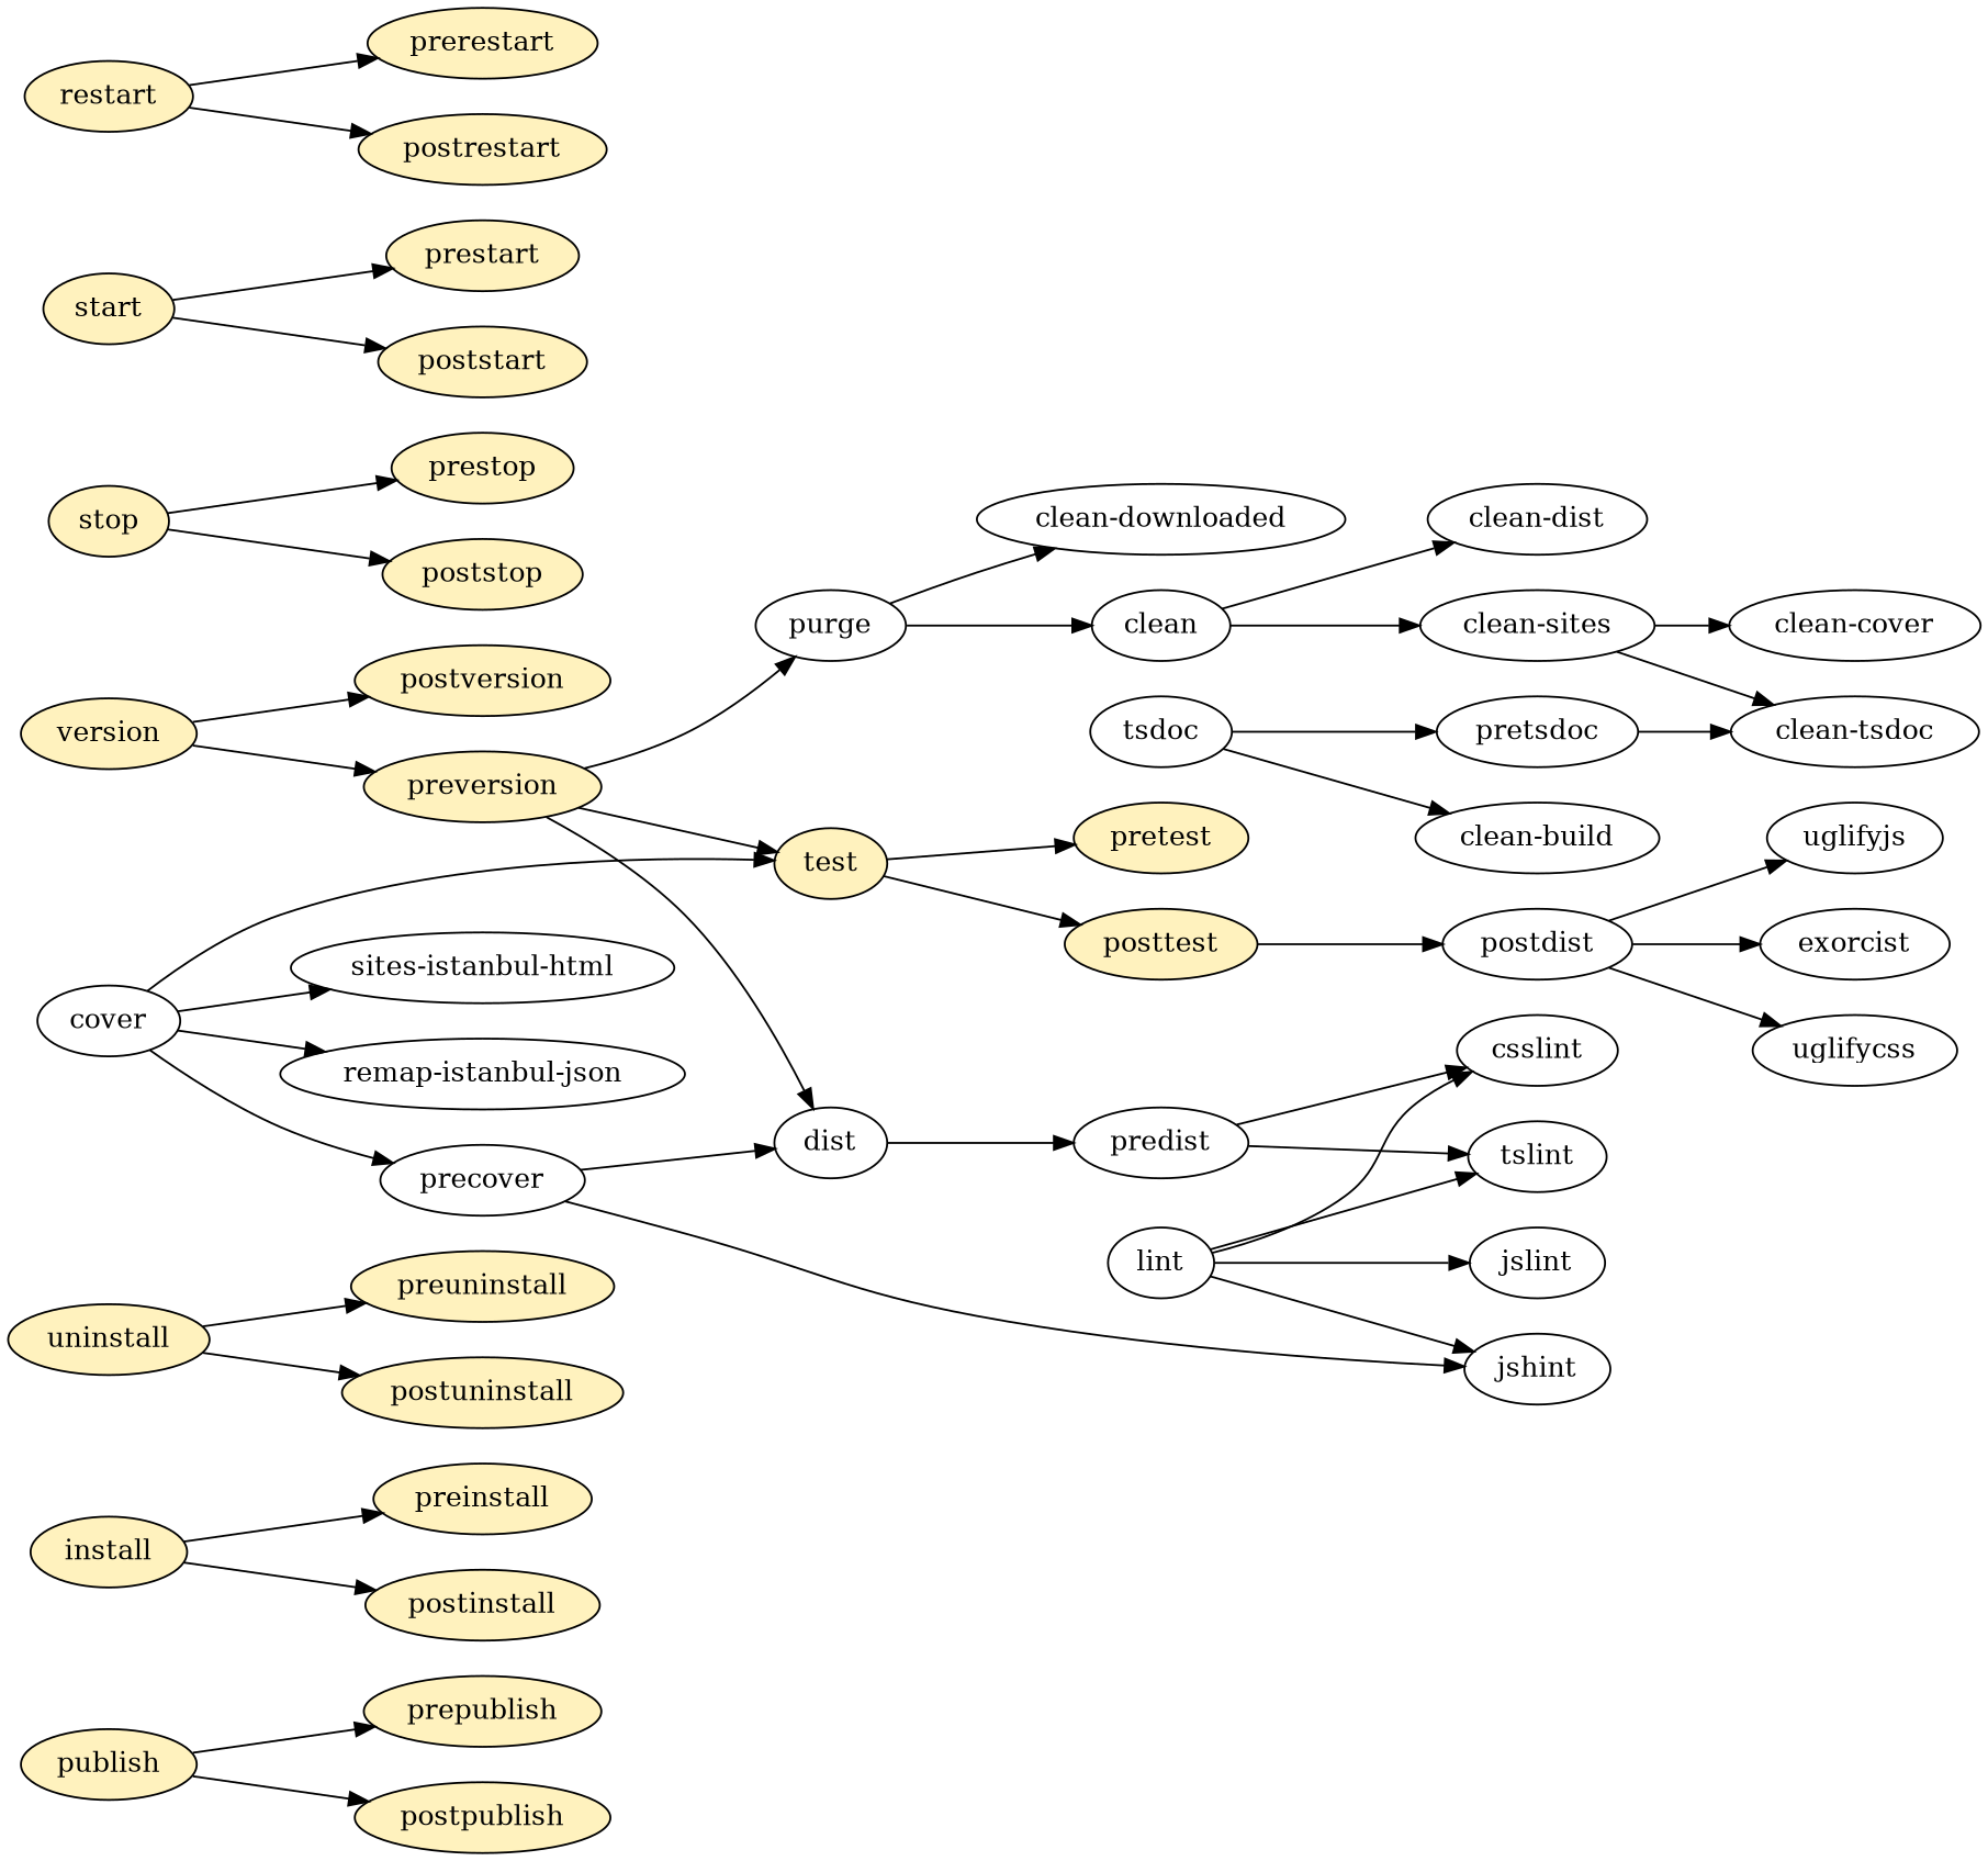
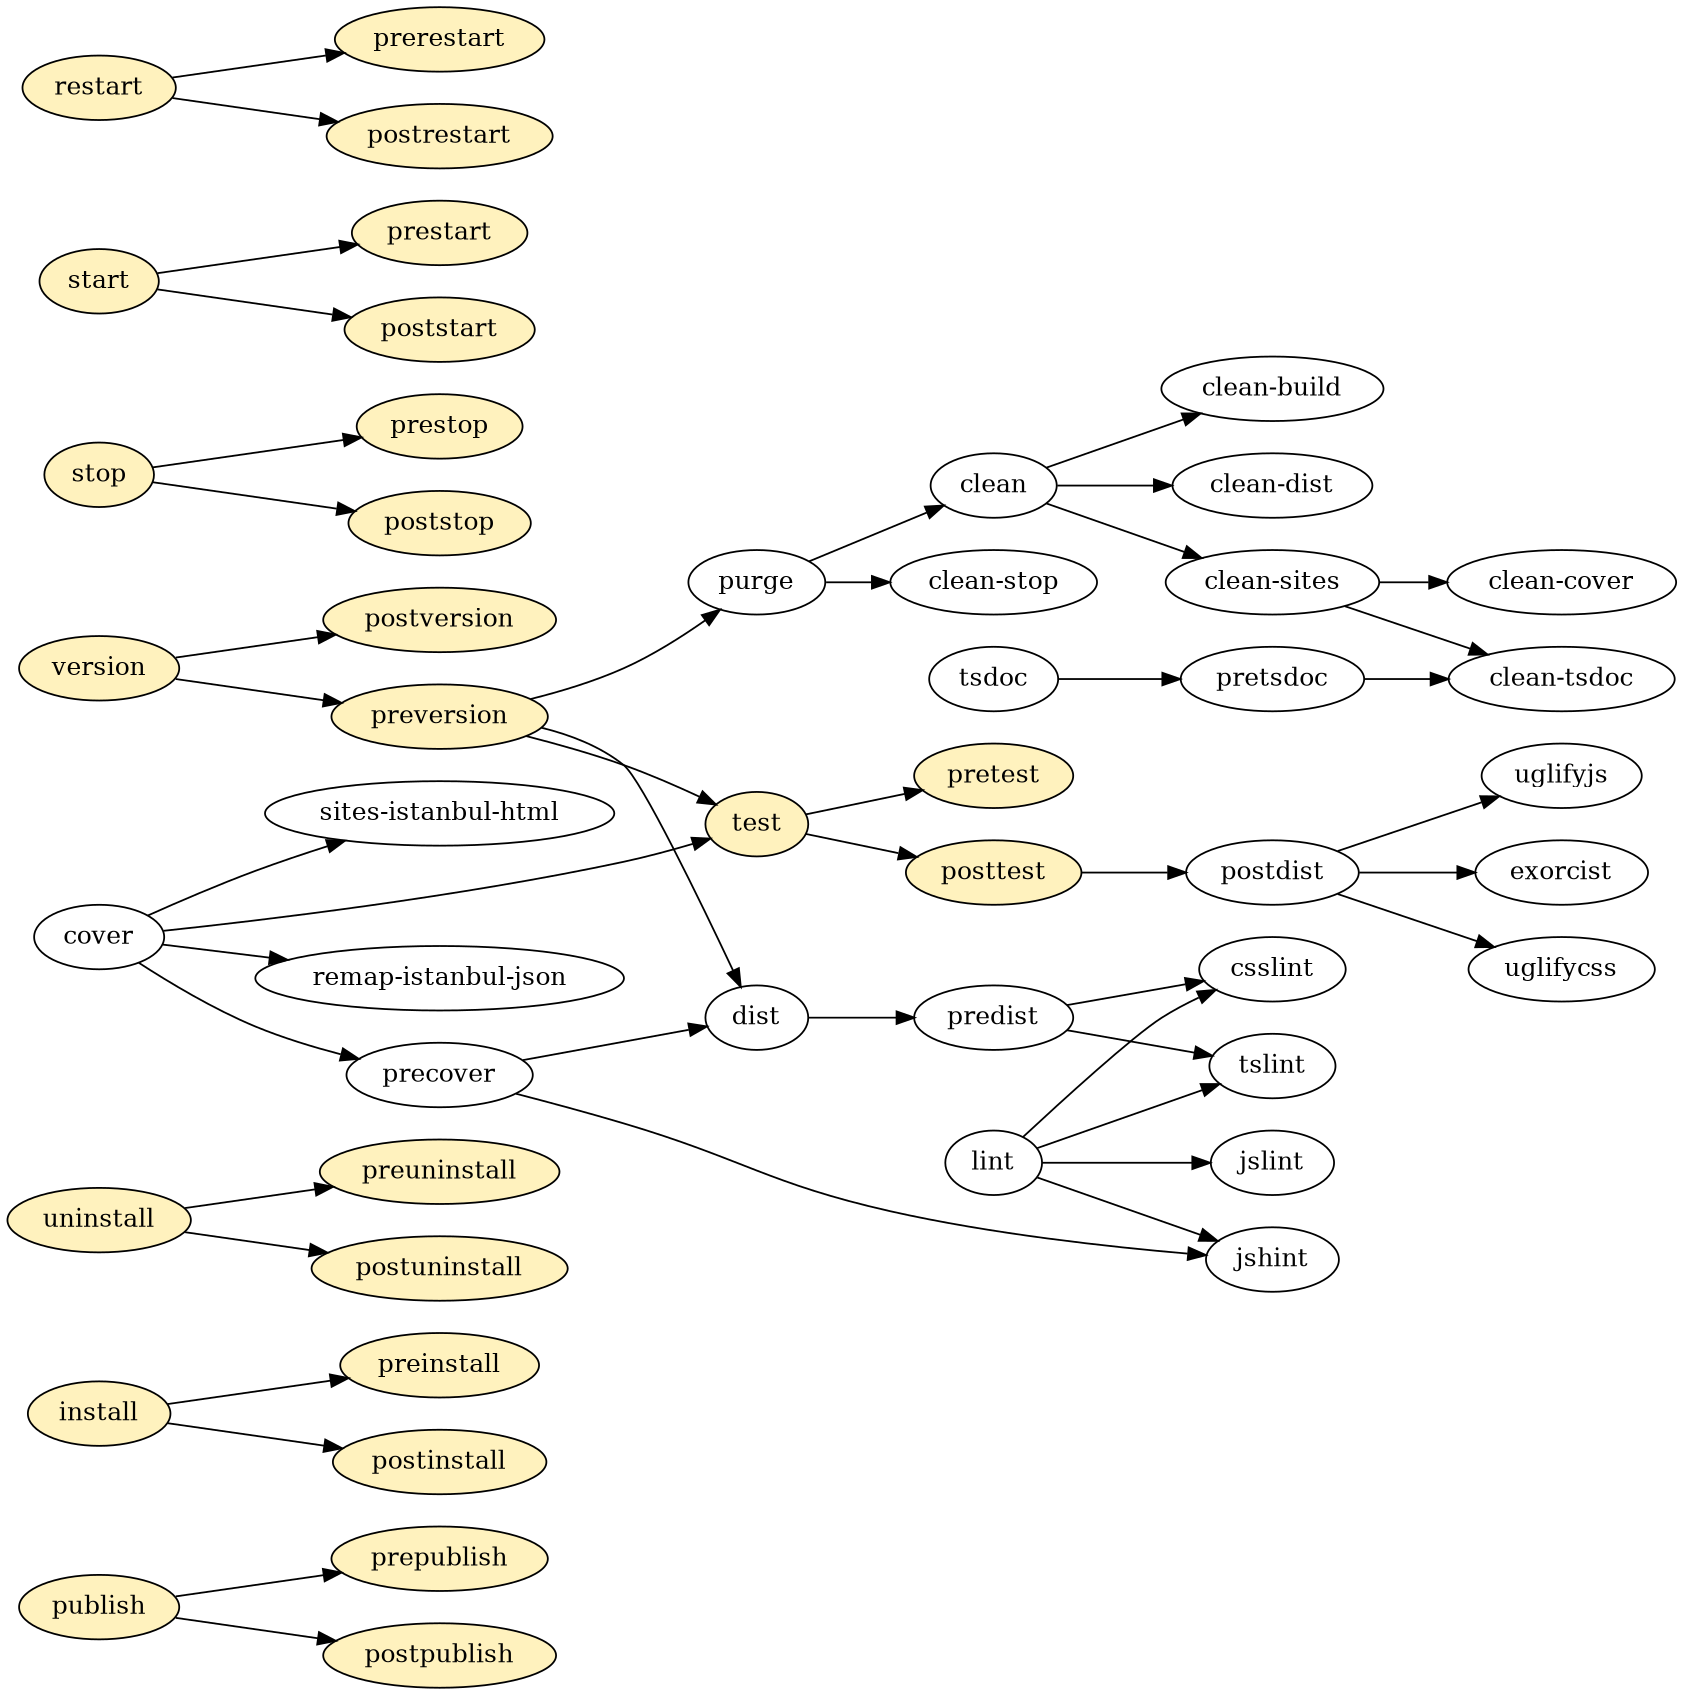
  digraph {
    rankdir=LR
    n1 [fillcolor="#fff2be" label=prepublish style=filled]
    n2 [fillcolor="#fff2be" label=publish style=filled]
    n3 [fillcolor="#fff2be" label=postpublish style=filled]
    n4 [fillcolor="#fff2be" label=preinstall style=filled]
    n5 [fillcolor="#fff2be" label=install style=filled]
    n6 [fillcolor="#fff2be" label=postinstall style=filled]
    n7 [fillcolor="#fff2be" label=preuninstall style=filled]
    n8 [fillcolor="#fff2be" label=uninstall style=filled]
    n9 [fillcolor="#fff2be" label=postuninstall style=filled]
    n10 [fillcolor="#fff2be" label=version style=filled]
    n11 [fillcolor="#fff2be" label=postversion style=filled]
    n12 [fillcolor="#fff2be" label=preversion style=filled]
    n13 [fillcolor="#fff2be" label=test style=filled]
    n14 [label=dist]
    n15 [label=purge]
    n16 [fillcolor="#fff2be" label=pretest style=filled]
    n17 [fillcolor="#fff2be" label=posttest style=filled]
    n18 [label=postdist]
    n19 [fillcolor="#fff2be" label=prestop style=filled]
    n20 [fillcolor="#fff2be" label=stop style=filled]
    n21 [fillcolor="#fff2be" label=poststop style=filled]
    n22 [fillcolor="#fff2be" label=prestart style=filled]
    n23 [fillcolor="#fff2be" label=start style=filled]
    n24 [fillcolor="#fff2be" label=poststart style=filled]
    n25 [fillcolor="#fff2be" label=prerestart style=filled]
    n26 [fillcolor="#fff2be" label=restart style=filled]
    n27 [fillcolor="#fff2be" label=postrestart style=filled]
    n28 [label=clean]
    n29 [label="clean-build"]
    n30 [label="clean-dist"]
    n31 [label="clean-sites"]
    n32 [label="clean-cover"]
    n33 [label="clean-tsdoc"]
-   n34 [label="clean-downloaded"]
+   n34 [label="clean-stop"]
    n35 [label=cover]
    n36 [label=precover]
    n37 [label="sites-istanbul-html"]
    n38 [label="remap-istanbul-json"]
    n39 [label=jshint]
    n40 [label=csslint]
    n41 [label=predist]
    n42 [label=exorcist]
    n43 [label=uglifycss]
    n44 [label=uglifyjs]
    n45 [label=tslint]
    n46 [label=tsdoc]
    n47 [label=pretsdoc]
    n48 [label=jslint]
    n49 [label=lint]
    n2 -> n1
    n2 -> n3
    n5 -> n4
    n5 -> n6
    n8 -> n7
    n8 -> n9
    n10 -> n11
    n10 -> n12
    n12 -> n13
    n12 -> n14
    n12 -> n15
    n13 -> n16
    n13 -> n17
    n14 -> n41
    n15 -> n28
    n15 -> n34
    n17 -> n18
    n18 -> n42
    n18 -> n43
    n18 -> n44
    n20 -> n19
    n20 -> n21
    n23 -> n22
    n23 -> n24
    n26 -> n25
    n26 -> n27
-   n46 -> n29
+   n28 -> n29
    n28 -> n30
    n28 -> n31
    n31 -> n32
    n31 -> n33
    n35 -> n13
    n35 -> n36
    n35 -> n37
    n35 -> n38
    n36 -> n14
    n36 -> n39
    n41 -> n40
    n41 -> n45
    n46 -> n47
    n47 -> n33
    n49 -> n39
    n49 -> n40
    n49 -> n45
    n49 -> n48
  }
